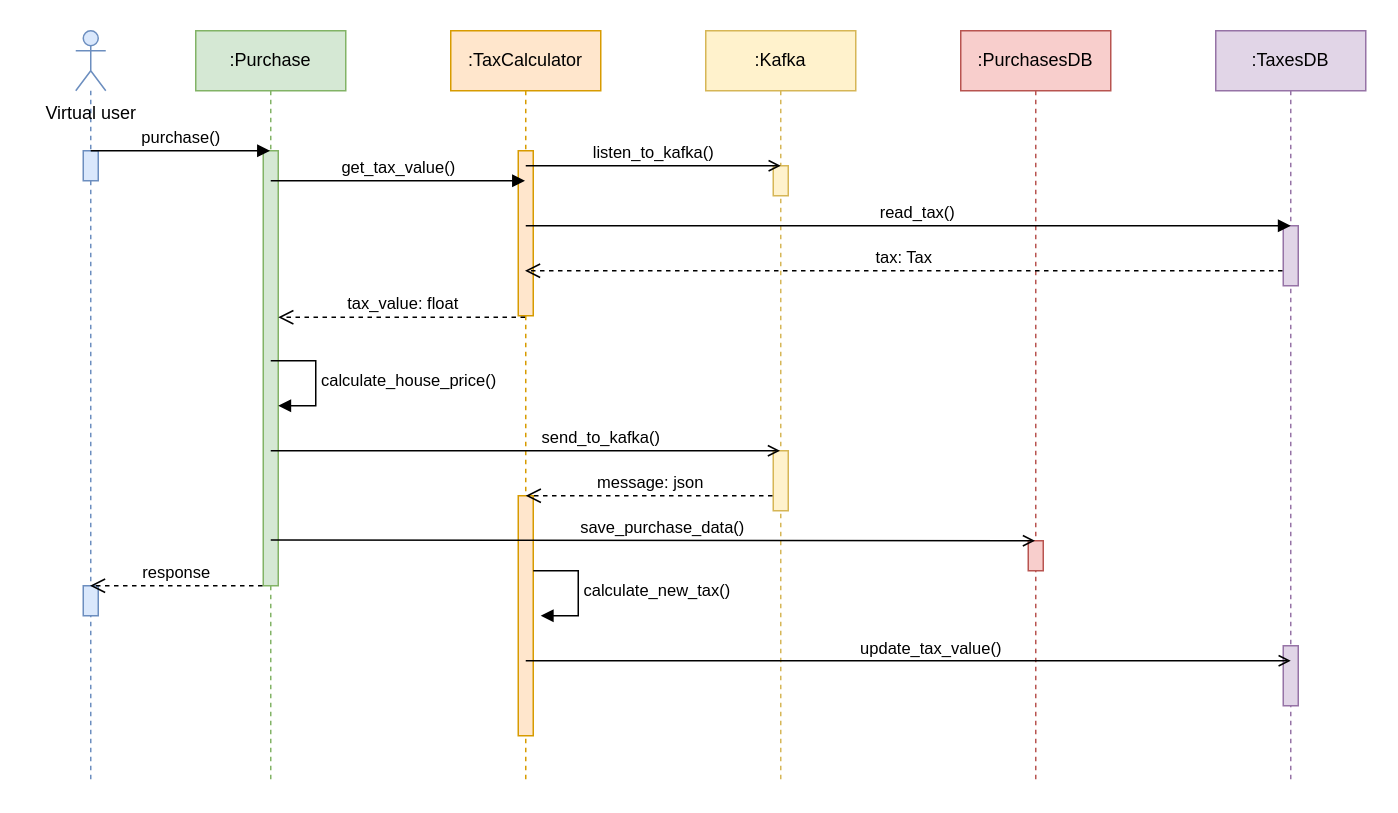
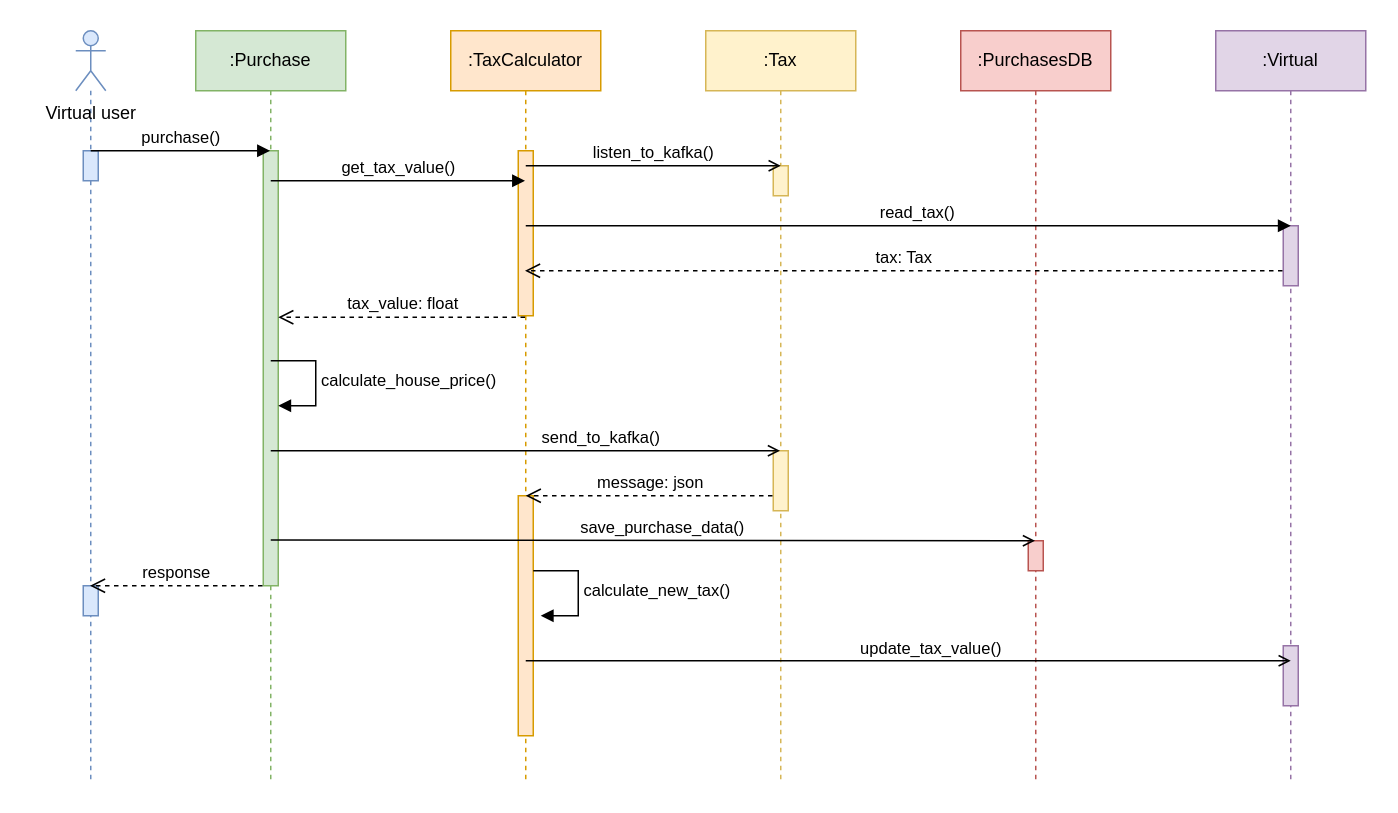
  <mxCell id="0" />
  <mxCell id="1" parent="0" />
  <mxCell id="2" value="" style="shape=umlLifeline;perimeter=lifelinePerimeter;whiteSpace=wrap;html=1;container=1;dropTarget=0;collapsible=0;recursiveResize=0;outlineConnect=0;portConstraint=eastwest;newEdgeStyle={&quot;edgeStyle&quot;:&quot;elbowEdgeStyle&quot;,&quot;elbow&quot;:&quot;vertical&quot;,&quot;curved&quot;:0,&quot;rounded&quot;:0};participant=umlActor;fillColor=#dae8fc;strokeColor=#6c8ebf;" vertex="1" parent="1"><mxGeometry x="50" y="20" width="20" height="500" as="geometry" /></mxCell>
  <mxCell id="3" value="" style="html=1;points=[];perimeter=orthogonalPerimeter;outlineConnect=0;targetShapes=umlLifeline;portConstraint=eastwest;newEdgeStyle={&quot;edgeStyle&quot;:&quot;elbowEdgeStyle&quot;,&quot;elbow&quot;:&quot;vertical&quot;,&quot;curved&quot;:0,&quot;rounded&quot;:0};fillColor=#dae8fc;strokeColor=#6c8ebf;" vertex="1" parent="2"><mxGeometry x="5" y="80" width="10" height="20" as="geometry" /></mxCell>
  <mxCell id="4" value="" style="html=1;points=[];perimeter=orthogonalPerimeter;outlineConnect=0;targetShapes=umlLifeline;portConstraint=eastwest;newEdgeStyle={&quot;edgeStyle&quot;:&quot;elbowEdgeStyle&quot;,&quot;elbow&quot;:&quot;vertical&quot;,&quot;curved&quot;:0,&quot;rounded&quot;:0};fillColor=#dae8fc;strokeColor=#6c8ebf;" vertex="1" parent="2"><mxGeometry x="5" y="370" width="10" height="20" as="geometry" /></mxCell>
  <mxCell id="5" value=":Purchase" style="shape=umlLifeline;perimeter=lifelinePerimeter;whiteSpace=wrap;html=1;container=1;dropTarget=0;collapsible=0;recursiveResize=0;outlineConnect=0;portConstraint=eastwest;newEdgeStyle={&quot;edgeStyle&quot;:&quot;elbowEdgeStyle&quot;,&quot;elbow&quot;:&quot;vertical&quot;,&quot;curved&quot;:0,&quot;rounded&quot;:0};fillColor=#d5e8d4;strokeColor=#82b366;" vertex="1" parent="1"><mxGeometry x="130" y="20" width="100" height="500" as="geometry" /></mxCell>
  <mxCell id="6" value="" style="html=1;points=[];perimeter=orthogonalPerimeter;outlineConnect=0;targetShapes=umlLifeline;portConstraint=eastwest;newEdgeStyle={&quot;edgeStyle&quot;:&quot;elbowEdgeStyle&quot;,&quot;elbow&quot;:&quot;vertical&quot;,&quot;curved&quot;:0,&quot;rounded&quot;:0};fillColor=#d5e8d4;strokeColor=#82b366;" vertex="1" parent="5"><mxGeometry x="45" y="80" width="10" height="290" as="geometry" /></mxCell>
  <mxCell id="7" value=":TaxCalculator" style="shape=umlLifeline;perimeter=lifelinePerimeter;whiteSpace=wrap;html=1;container=1;dropTarget=0;collapsible=0;recursiveResize=0;outlineConnect=0;portConstraint=eastwest;newEdgeStyle={&quot;edgeStyle&quot;:&quot;elbowEdgeStyle&quot;,&quot;elbow&quot;:&quot;vertical&quot;,&quot;curved&quot;:0,&quot;rounded&quot;:0};fillColor=#ffe6cc;strokeColor=#d79b00;" vertex="1" parent="1"><mxGeometry x="300" y="20" width="100" height="500" as="geometry" /></mxCell>
  <mxCell id="8" value="" style="html=1;points=[];perimeter=orthogonalPerimeter;outlineConnect=0;targetShapes=umlLifeline;portConstraint=eastwest;newEdgeStyle={&quot;edgeStyle&quot;:&quot;elbowEdgeStyle&quot;,&quot;elbow&quot;:&quot;vertical&quot;,&quot;curved&quot;:0,&quot;rounded&quot;:0};fillColor=#ffe6cc;strokeColor=#d79b00;" vertex="1" parent="7"><mxGeometry x="45" y="80" width="10" height="110" as="geometry" /></mxCell>
  <mxCell id="9" value="" style="html=1;points=[];perimeter=orthogonalPerimeter;outlineConnect=0;targetShapes=umlLifeline;portConstraint=eastwest;newEdgeStyle={&quot;edgeStyle&quot;:&quot;elbowEdgeStyle&quot;,&quot;elbow&quot;:&quot;vertical&quot;,&quot;curved&quot;:0,&quot;rounded&quot;:0};fillColor=#ffe6cc;strokeColor=#d79b00;" vertex="1" parent="7"><mxGeometry x="45" y="310" width="10" height="160" as="geometry" /></mxCell>
  <mxCell id="10" value="purchase()" style="html=1;verticalAlign=bottom;endArrow=block;edgeStyle=elbowEdgeStyle;elbow=vertical;curved=0;rounded=0;" edge="1" parent="1" target="5"><mxGeometry width="80" relative="1" as="geometry"><mxPoint x="60" y="100" as="sourcePoint" /><mxPoint x="140" y="100" as="targetPoint" /></mxGeometry></mxCell>
  <mxCell id="11" value="get_tax_value()" style="html=1;verticalAlign=bottom;endArrow=block;edgeStyle=elbowEdgeStyle;elbow=vertical;curved=0;rounded=0;" edge="1" parent="1" target="7"><mxGeometry width="80" relative="1" as="geometry"><mxPoint x="180" y="120" as="sourcePoint" /><mxPoint x="300" y="120" as="targetPoint" /></mxGeometry></mxCell>
  <mxCell id="12" value="tax_value: float" style="html=1;verticalAlign=bottom;endArrow=open;dashed=1;endSize=8;edgeStyle=elbowEdgeStyle;elbow=vertical;curved=0;rounded=0;" edge="1" parent="1"><mxGeometry relative="1" as="geometry"><mxPoint x="349.5" y="211" as="sourcePoint" /><mxPoint x="185" y="211" as="targetPoint" /></mxGeometry></mxCell>
  <mxCell id="13" value="calculate_house_price()" style="html=1;align=left;spacingLeft=2;endArrow=block;rounded=0;edgeStyle=orthogonalEdgeStyle;curved=0;rounded=0;" edge="1" parent="1"><mxGeometry relative="1" as="geometry"><mxPoint x="180" y="240" as="sourcePoint" /><Array as="points"><mxPoint x="210" y="270" /></Array><mxPoint x="185" y="270" as="targetPoint" /></mxGeometry></mxCell>
- <mxCell id="14" value=":Kafka" style="shape=umlLifeline;perimeter=lifelinePerimeter;whiteSpace=wrap;html=1;container=1;dropTarget=0;collapsible=0;recursiveResize=0;outlineConnect=0;portConstraint=eastwest;newEdgeStyle={&quot;edgeStyle&quot;:&quot;elbowEdgeStyle&quot;,&quot;elbow&quot;:&quot;vertical&quot;,&quot;curved&quot;:0,&quot;rounded&quot;:0};fillColor=#fff2cc;strokeColor=#d6b656;" vertex="1" parent="1"><mxGeometry x="470" y="20" width="100" height="500" as="geometry" /></mxCell>
+ <mxCell id="14" value=":Tax" style="shape=umlLifeline;perimeter=lifelinePerimeter;whiteSpace=wrap;html=1;container=1;dropTarget=0;collapsible=0;recursiveResize=0;outlineConnect=0;portConstraint=eastwest;newEdgeStyle={&quot;edgeStyle&quot;:&quot;elbowEdgeStyle&quot;,&quot;elbow&quot;:&quot;vertical&quot;,&quot;curved&quot;:0,&quot;rounded&quot;:0};fillColor=#fff2cc;strokeColor=#d6b656;" vertex="1" parent="1"><mxGeometry x="470" y="20" width="100" height="500" as="geometry" /></mxCell>
  <mxCell id="15" value="" style="html=1;points=[];perimeter=orthogonalPerimeter;outlineConnect=0;targetShapes=umlLifeline;portConstraint=eastwest;newEdgeStyle={&quot;edgeStyle&quot;:&quot;elbowEdgeStyle&quot;,&quot;elbow&quot;:&quot;vertical&quot;,&quot;curved&quot;:0,&quot;rounded&quot;:0};fillColor=#fff2cc;strokeColor=#d6b656;" vertex="1" parent="14"><mxGeometry x="45" y="90" width="10" height="20" as="geometry" /></mxCell>
  <mxCell id="16" value="" style="html=1;points=[];perimeter=orthogonalPerimeter;outlineConnect=0;targetShapes=umlLifeline;portConstraint=eastwest;newEdgeStyle={&quot;edgeStyle&quot;:&quot;elbowEdgeStyle&quot;,&quot;elbow&quot;:&quot;vertical&quot;,&quot;curved&quot;:0,&quot;rounded&quot;:0};fillColor=#fff2cc;strokeColor=#d6b656;" vertex="1" parent="14"><mxGeometry x="45" y="280" width="10" height="40" as="geometry" /></mxCell>
  <mxCell id="17" value="send_to_kafka()" style="html=1;verticalAlign=bottom;endArrow=open;edgeStyle=elbowEdgeStyle;elbow=vertical;curved=0;rounded=0;endFill=0;" edge="1" parent="1"><mxGeometry x="0.296" width="80" relative="1" as="geometry"><mxPoint x="180" y="300" as="sourcePoint" /><mxPoint x="519.5" y="300" as="targetPoint" /><mxPoint as="offset" /></mxGeometry></mxCell>
  <mxCell id="18" value="listen_to_kafka()" style="html=1;verticalAlign=bottom;endArrow=open;edgeStyle=elbowEdgeStyle;elbow=vertical;curved=0;rounded=0;endFill=0;" edge="1" parent="1"><mxGeometry width="80" relative="1" as="geometry"><mxPoint x="350" y="110" as="sourcePoint" /><mxPoint x="520" y="110" as="targetPoint" /></mxGeometry></mxCell>
  <mxCell id="19" value="message: json" style="html=1;verticalAlign=bottom;endArrow=open;dashed=1;endSize=8;edgeStyle=elbowEdgeStyle;elbow=vertical;curved=0;rounded=0;" edge="1" parent="1"><mxGeometry relative="1" as="geometry"><mxPoint x="514.5" y="330" as="sourcePoint" /><mxPoint x="350" y="330" as="targetPoint" /></mxGeometry></mxCell>
  <mxCell id="20" value=":PurchasesDB" style="shape=umlLifeline;perimeter=lifelinePerimeter;whiteSpace=wrap;html=1;container=1;dropTarget=0;collapsible=0;recursiveResize=0;outlineConnect=0;portConstraint=eastwest;newEdgeStyle={&quot;edgeStyle&quot;:&quot;elbowEdgeStyle&quot;,&quot;elbow&quot;:&quot;vertical&quot;,&quot;curved&quot;:0,&quot;rounded&quot;:0};fillColor=#f8cecc;strokeColor=#b85450;" vertex="1" parent="1"><mxGeometry x="640" y="20" width="100" height="500" as="geometry" /></mxCell>
  <mxCell id="21" value="" style="html=1;points=[];perimeter=orthogonalPerimeter;outlineConnect=0;targetShapes=umlLifeline;portConstraint=eastwest;newEdgeStyle={&quot;edgeStyle&quot;:&quot;elbowEdgeStyle&quot;,&quot;elbow&quot;:&quot;vertical&quot;,&quot;curved&quot;:0,&quot;rounded&quot;:0};fillColor=#f8cecc;strokeColor=#b85450;" vertex="1" parent="20"><mxGeometry x="45" y="340" width="10" height="20" as="geometry" /></mxCell>
- <mxCell id="22" value=":TaxesDB" style="shape=umlLifeline;perimeter=lifelinePerimeter;whiteSpace=wrap;html=1;container=1;dropTarget=0;collapsible=0;recursiveResize=0;outlineConnect=0;portConstraint=eastwest;newEdgeStyle={&quot;edgeStyle&quot;:&quot;elbowEdgeStyle&quot;,&quot;elbow&quot;:&quot;vertical&quot;,&quot;curved&quot;:0,&quot;rounded&quot;:0};fillColor=#e1d5e7;strokeColor=#9673a6;" vertex="1" parent="1"><mxGeometry x="810" y="20" width="100" height="500" as="geometry" /></mxCell>
+ <mxCell id="22" value=":Virtual" style="shape=umlLifeline;perimeter=lifelinePerimeter;whiteSpace=wrap;html=1;container=1;dropTarget=0;collapsible=0;recursiveResize=0;outlineConnect=0;portConstraint=eastwest;newEdgeStyle={&quot;edgeStyle&quot;:&quot;elbowEdgeStyle&quot;,&quot;elbow&quot;:&quot;vertical&quot;,&quot;curved&quot;:0,&quot;rounded&quot;:0};fillColor=#e1d5e7;strokeColor=#9673a6;" vertex="1" parent="1"><mxGeometry x="810" y="20" width="100" height="500" as="geometry" /></mxCell>
  <mxCell id="23" value="" style="html=1;points=[];perimeter=orthogonalPerimeter;outlineConnect=0;targetShapes=umlLifeline;portConstraint=eastwest;newEdgeStyle={&quot;edgeStyle&quot;:&quot;elbowEdgeStyle&quot;,&quot;elbow&quot;:&quot;vertical&quot;,&quot;curved&quot;:0,&quot;rounded&quot;:0};fillColor=#e1d5e7;strokeColor=#9673a6;" vertex="1" parent="22"><mxGeometry x="45" y="410" width="10" height="40" as="geometry" /></mxCell>
  <mxCell id="24" value="" style="html=1;points=[];perimeter=orthogonalPerimeter;outlineConnect=0;targetShapes=umlLifeline;portConstraint=eastwest;newEdgeStyle={&quot;edgeStyle&quot;:&quot;elbowEdgeStyle&quot;,&quot;elbow&quot;:&quot;vertical&quot;,&quot;curved&quot;:0,&quot;rounded&quot;:0};fillColor=#e1d5e7;strokeColor=#9673a6;" vertex="1" parent="22"><mxGeometry x="45" y="130" width="10" height="40" as="geometry" /></mxCell>
  <mxCell id="25" value="save_purchase_data()" style="html=1;verticalAlign=bottom;endArrow=open;edgeStyle=elbowEdgeStyle;elbow=vertical;curved=0;rounded=0;endFill=0;" edge="1" parent="1"><mxGeometry x="0.022" width="80" relative="1" as="geometry"><mxPoint x="180" y="359.5" as="sourcePoint" /><mxPoint x="689.5" y="360" as="targetPoint" /><mxPoint as="offset" /></mxGeometry></mxCell>
  <mxCell id="26" value="calculate_new_tax()" style="html=1;align=left;spacingLeft=2;endArrow=block;rounded=0;edgeStyle=orthogonalEdgeStyle;curved=0;rounded=0;" edge="1" parent="1"><mxGeometry relative="1" as="geometry"><mxPoint x="355" y="380" as="sourcePoint" /><Array as="points"><mxPoint x="385" y="410" /></Array><mxPoint x="360" y="410" as="targetPoint" /></mxGeometry></mxCell>
  <mxCell id="27" value="update_tax_value()" style="html=1;verticalAlign=bottom;endArrow=open;edgeStyle=elbowEdgeStyle;elbow=vertical;curved=0;rounded=0;endFill=0;" edge="1" parent="1"><mxGeometry x="0.058" width="80" relative="1" as="geometry"><mxPoint x="350" y="440" as="sourcePoint" /><mxPoint x="860" y="440.5" as="targetPoint" /><mxPoint y="1" as="offset" /></mxGeometry></mxCell>
  <mxCell id="28" value="read_tax()" style="html=1;verticalAlign=bottom;endArrow=block;edgeStyle=elbowEdgeStyle;elbow=vertical;curved=0;rounded=0;endFill=1;" edge="1" parent="1"><mxGeometry x="0.022" width="80" relative="1" as="geometry"><mxPoint x="350" y="150" as="sourcePoint" /><mxPoint x="860" y="150.5" as="targetPoint" /><mxPoint as="offset" /></mxGeometry></mxCell>
  <mxCell id="29" value="tax: Tax" style="html=1;verticalAlign=bottom;endArrow=open;dashed=1;endSize=8;edgeStyle=elbowEdgeStyle;elbow=vertical;curved=0;rounded=0;" edge="1" parent="1" target="7"><mxGeometry relative="1" as="geometry"><mxPoint x="854.5" y="180" as="sourcePoint" /><mxPoint x="690" y="180" as="targetPoint" /></mxGeometry></mxCell>
  <mxCell id="30" value="response" style="html=1;verticalAlign=bottom;endArrow=open;dashed=1;endSize=8;edgeStyle=elbowEdgeStyle;elbow=vertical;curved=0;rounded=0;" edge="1" parent="1" target="2"><mxGeometry relative="1" as="geometry"><mxPoint x="174.5" y="390" as="sourcePoint" /><mxPoint x="80" y="390" as="targetPoint" /></mxGeometry></mxCell>
  <mxCell id="31" value="Virtual user" style="text;html=1;align=center;verticalAlign=middle;resizable=0;points=[];autosize=1;strokeColor=none;fillColor=none;" vertex="1" parent="1"><mxGeometry x="20" y="60" width="80" height="30" as="geometry" /></mxCell>
